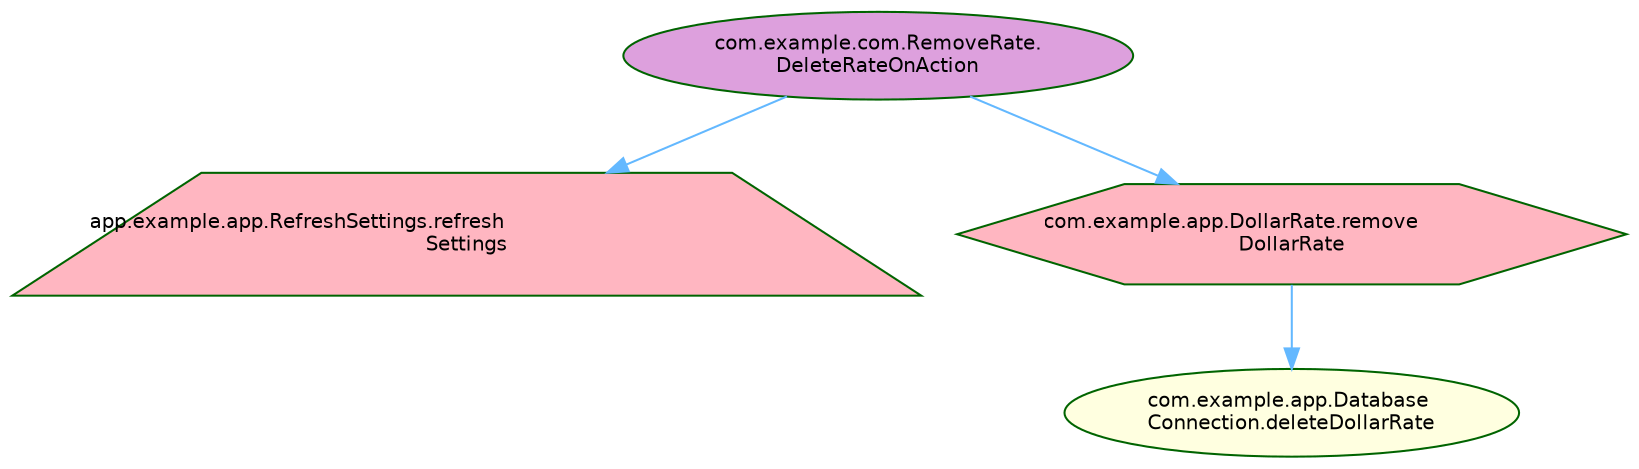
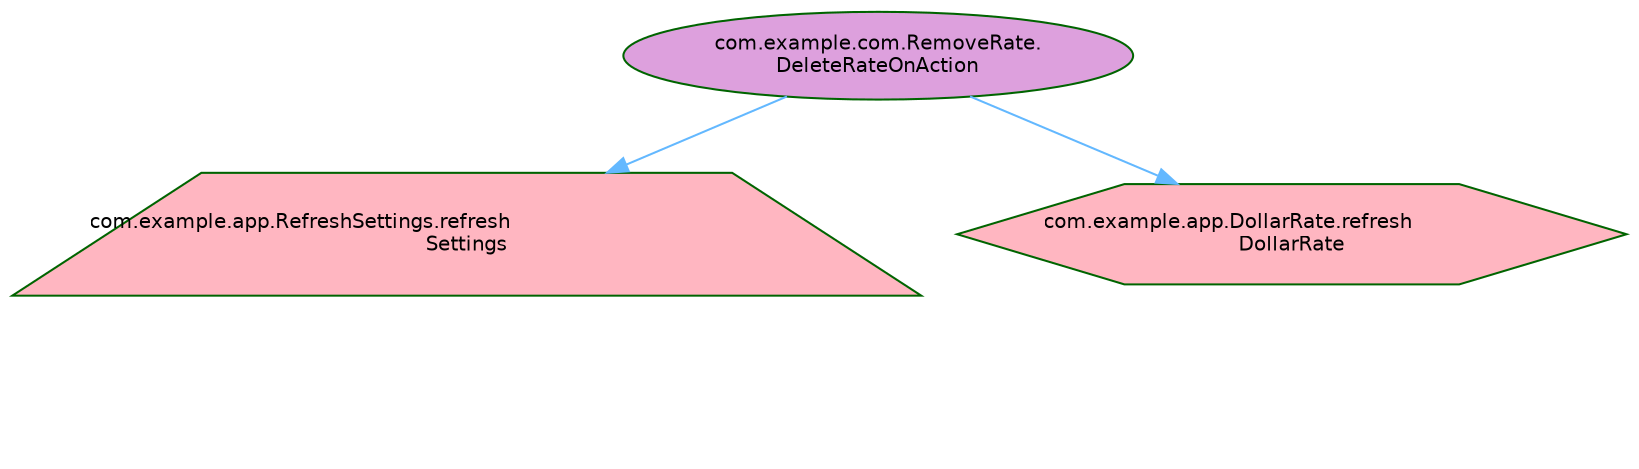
  digraph {
    rankdir=TB
    node [color=darkgreen fillcolor=lightpink fontname=Helvetica fontsize=10 shape=ellipse style=filled]
    edge [color=steelblue1 fontname=Helvetica fontsize=10 labelfontname=Helvetica labelfontsize=10 style=solid]
    n1 [fillcolor=plum fontcolor=black height=0.2 label="com.example.com.RemoveRate.\lDeleteRateOnAction" width=0.4]
-   n2 [height=0.2 label="app.example.app.RefreshSettings.refresh\lSettings" shape=trapezium width=0.4]
-   n3 [height=0.2 label="com.example.app.DollarRate.remove\lDollarRate" shape=hexagon width=0.4]
-   n4 [fillcolor=lightyellow height=0.2 label="com.example.app.Database\lConnection.deleteDollarRate" width=0.4]
+   n2 [height=0.2 label="com.example.app.RefreshSettings.refresh\lSettings" shape=trapezium width=0.4]
+   n3 [height=0.2 label="com.example.app.DollarRate.refresh\lDollarRate" shape=hexagon width=0.4]
    n1 -> n2
    n1 -> n3
-   n3 -> n4
  }
